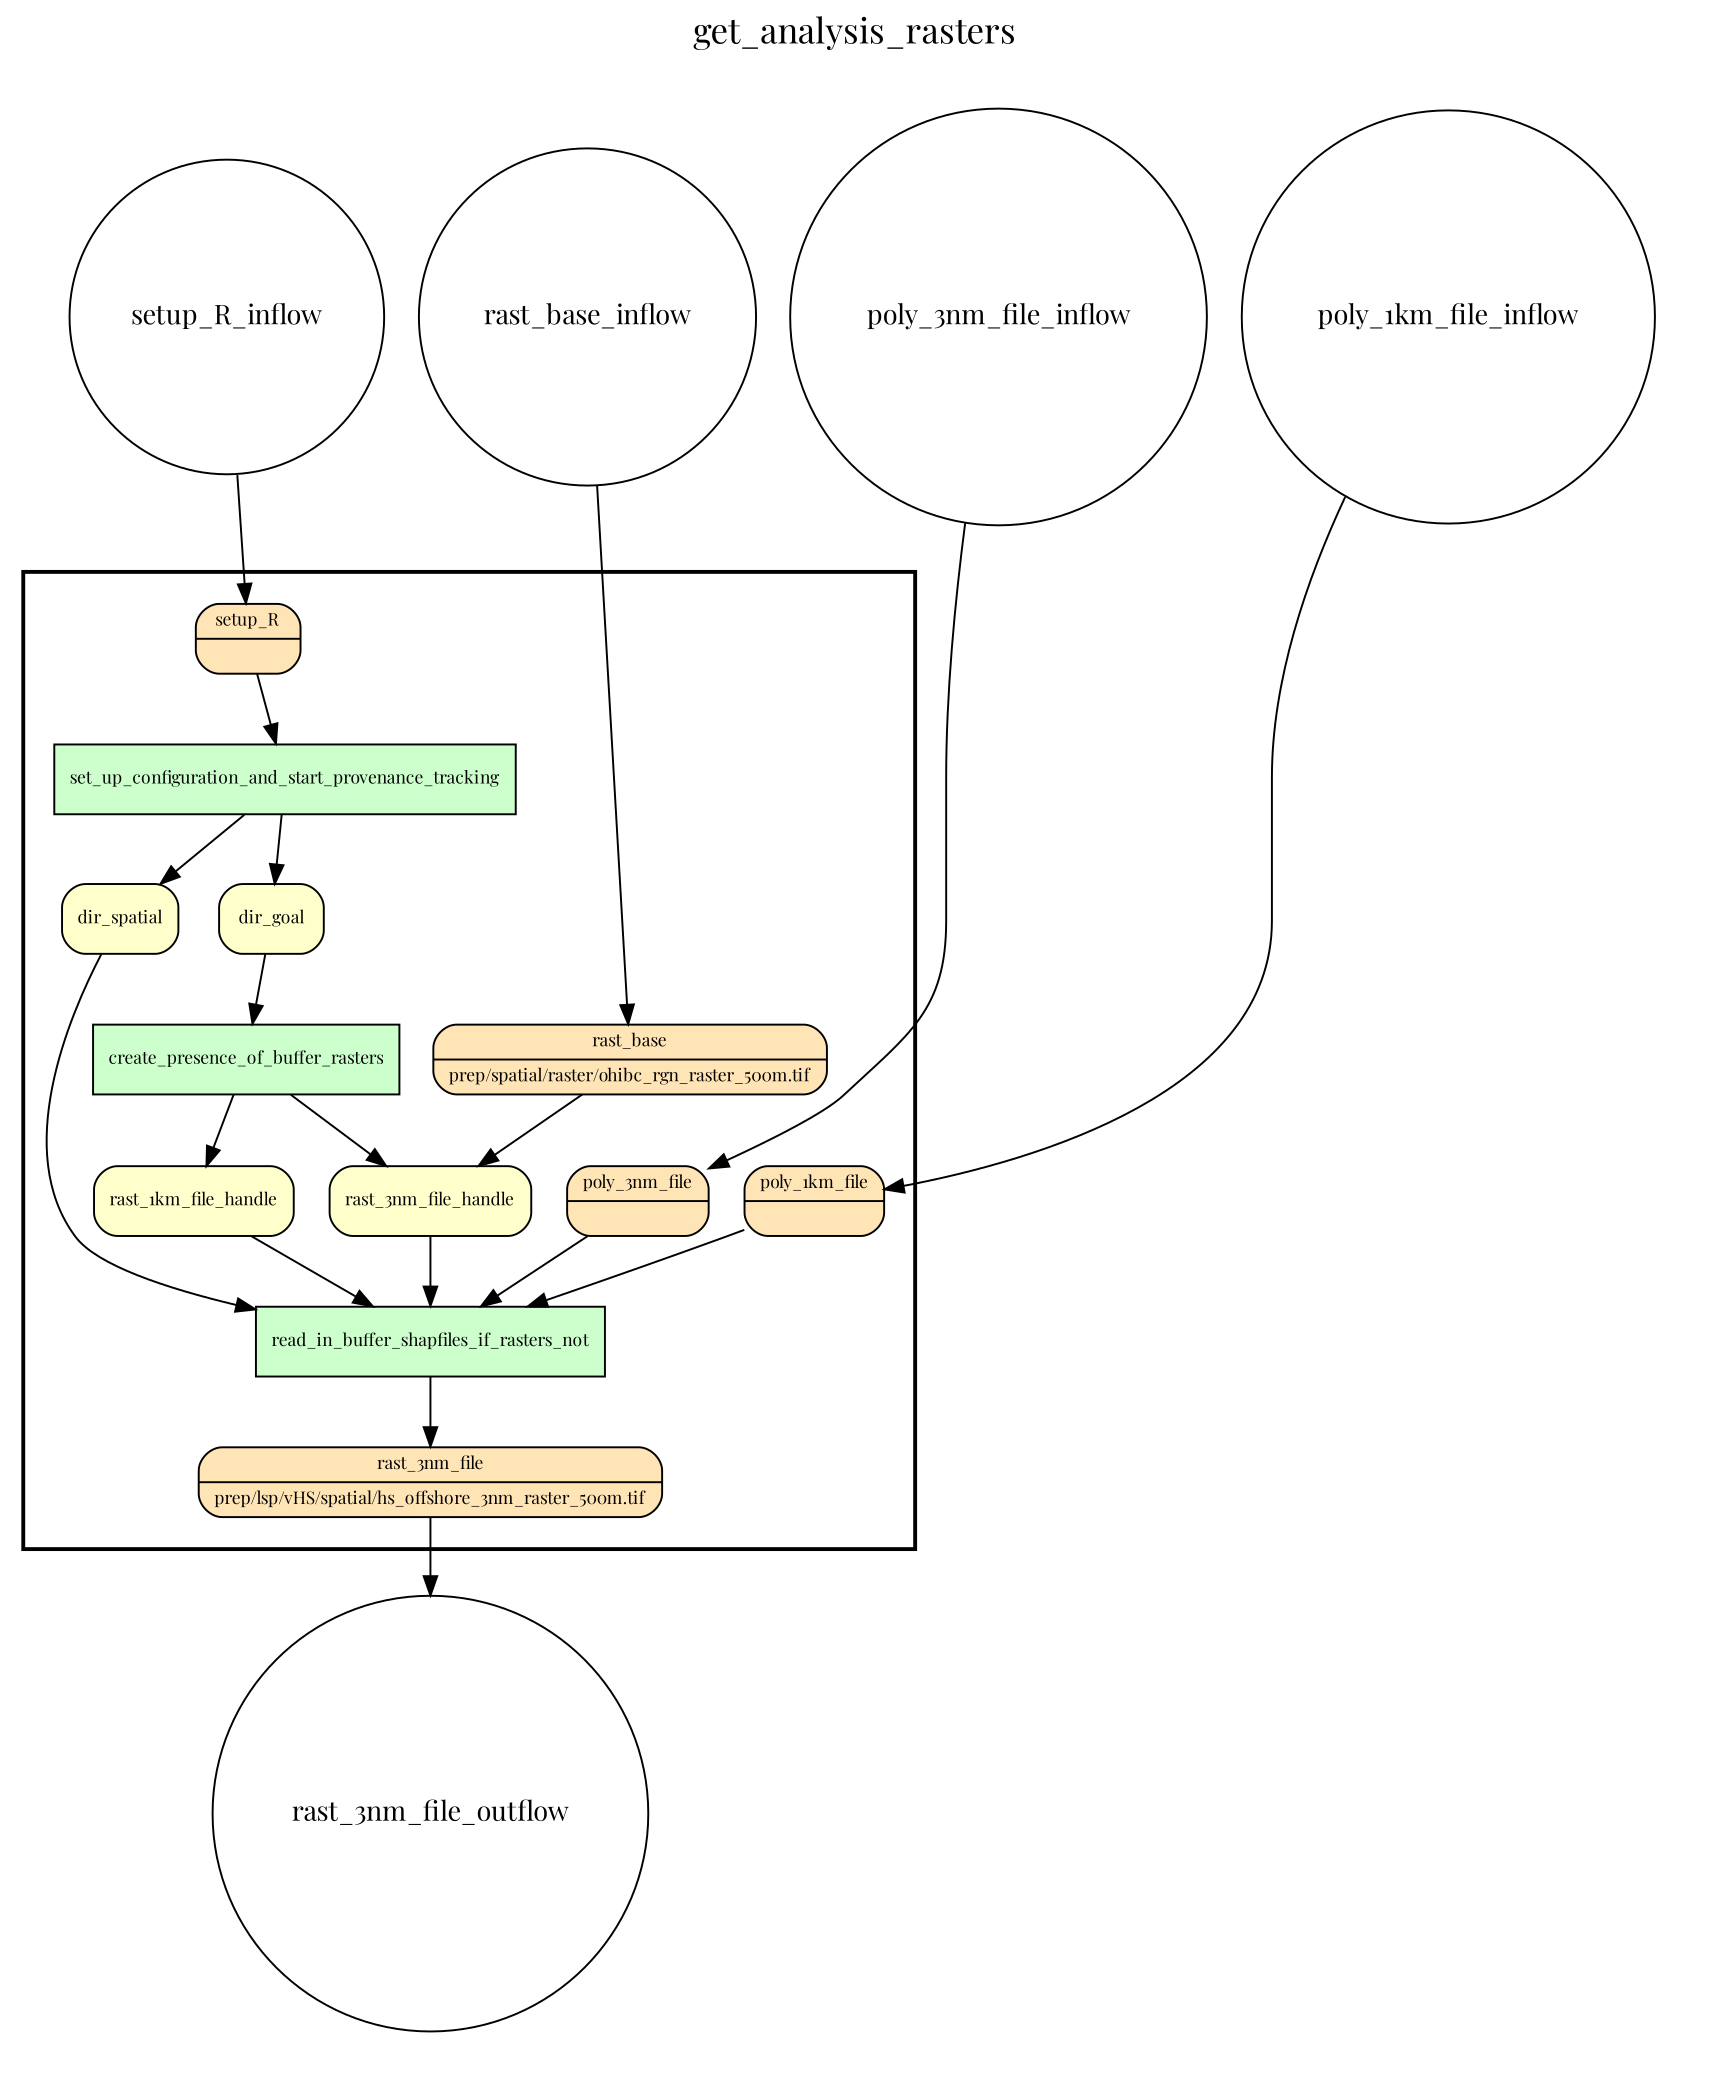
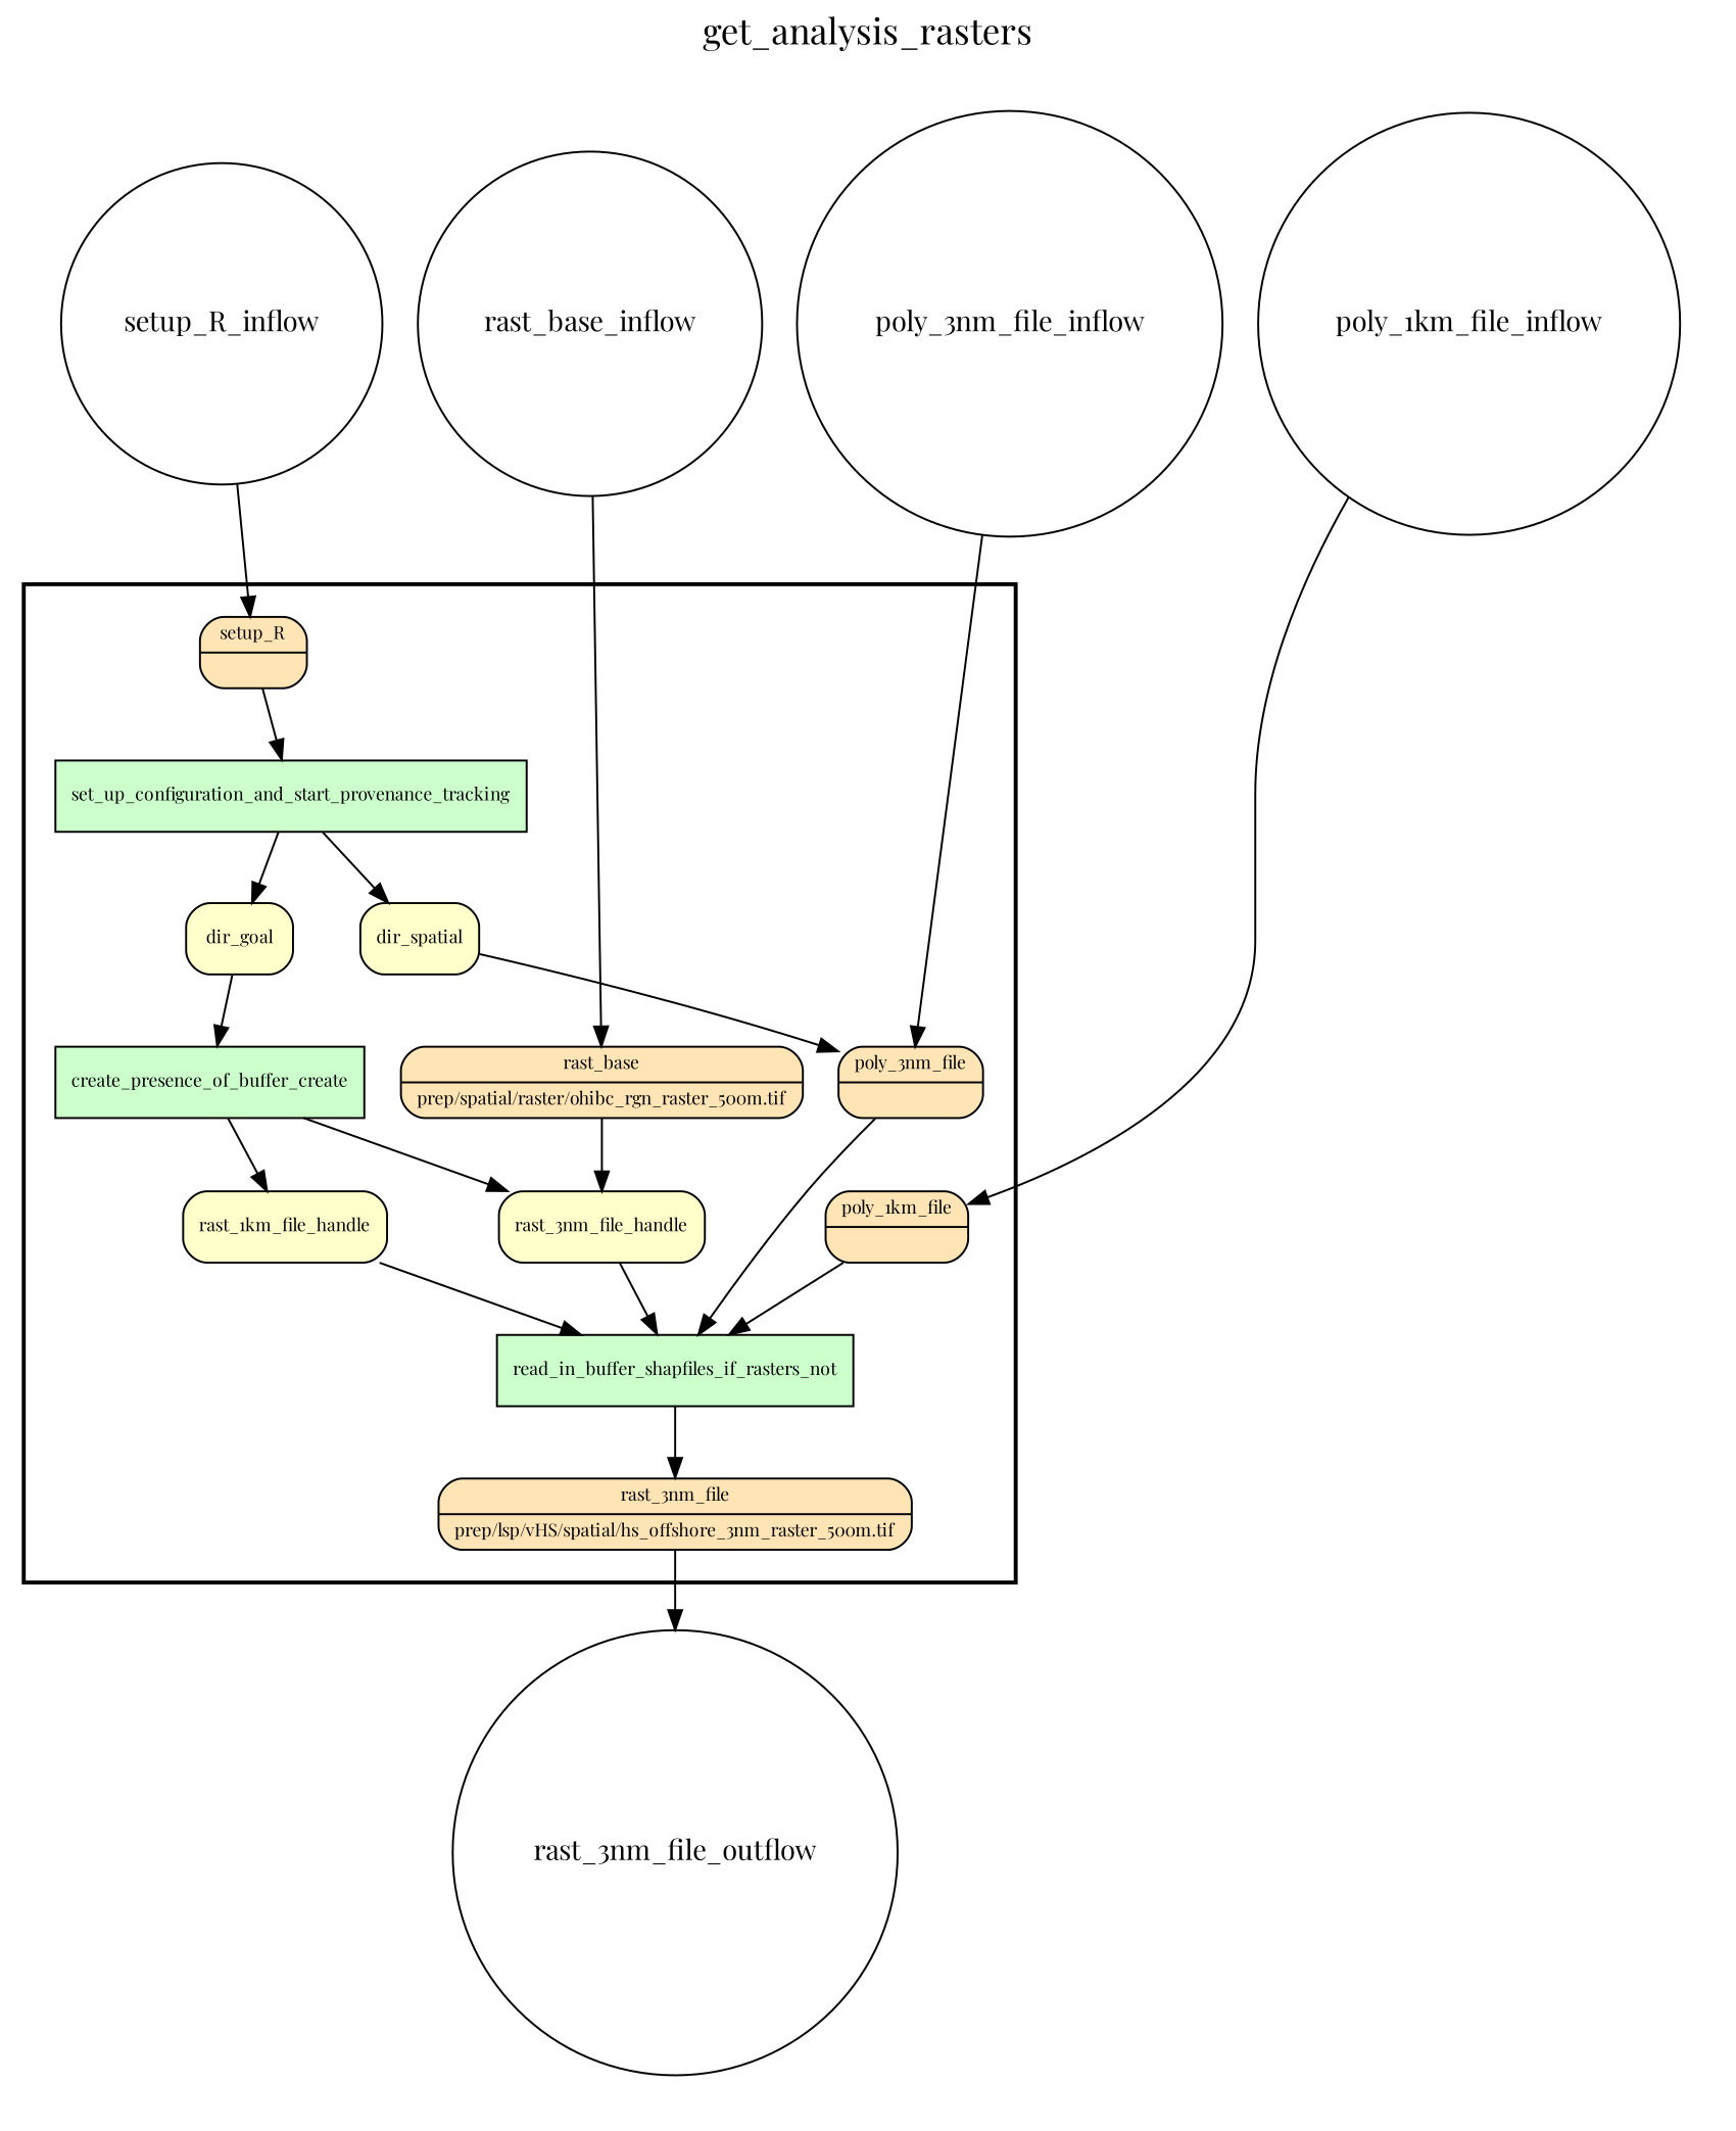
  digraph {
    fontname="Playfair Display"
    fontsize=18
    label=get_analysis_rasters
    labelloc=t
    rankdir=TB
    node [fillcolor="#FFE4B5" fontname="Playfair Display" fontsize=9 peripheries=1 shape=box style="rounded,filled"]
    edge [fontname="Playfair Display"]
-   create_presence_of_buffer_rasters [fillcolor="#CCFFCC" style=filled]
+   create_presence_of_buffer_rasters [fillcolor="#CCFFCC" style=filled label=create_presence_of_buffer_create]
    set_up_configuration_and_start_provenance_tracking [fillcolor="#CCFFCC" style=filled]
    read_in_buffer_shapfiles_if_rasters_not [fillcolor="#CCFFCC" style=filled]
    dir_spatial [fillcolor="#FFFFCC"]
    dir_goal [fillcolor="#FFFFCC"]
    rast_3nm_file_handle [fillcolor="#FFFFCC"]
    rast_1km_file_handle [fillcolor="#FFFFCC"]
    n8 [label="{<f0> setup_R |<f1>}" rankdir=LR shape=record]
    n9 [label="{<f0> rast_base |<f1>prep/spatial/raster/ohibc_rgn_raster_500m.tif\l}" rankdir=LR shape=record]
    n10 [label="{<f0> poly_3nm_file |<f1>}" rankdir=LR shape=record]
    n11 [label="{<f0> poly_1km_file |<f1>}" rankdir=LR shape=record]
    n12 [label="{<f0> rast_3nm_file |<f1>prep/lsp/vHS/spatial/hs_offshore_3nm_raster_500m.tif\l}" rankdir=LR shape=record]
    setup_R_inflow [fillcolor="#FFFFFF" shape=circle width=0.2 fontsize="" style=""]
    rast_base_inflow [fillcolor="#FFFFFF" shape=circle width=0.2 fontsize="" style=""]
    poly_3nm_file_inflow [fillcolor="#FFFFFF" shape=circle width=0.2 fontsize="" style=""]
    poly_1km_file_inflow [fillcolor="#FFFFFF" shape=circle width=0.2 fontsize="" style=""]
    rast_3nm_file_outflow [fillcolor="#FFFFFF" shape=circle width=0.2 fontsize="" style=""]
    subgraph cluster_1 {
      color=black
      label=""
      penwidth=2
      subgraph cluster_2 {
        color=white
        label=""
        penwidth=2
        create_presence_of_buffer_rasters
        set_up_configuration_and_start_provenance_tracking
        read_in_buffer_shapfiles_if_rasters_not
        dir_spatial
        dir_goal
        rast_3nm_file_handle
        rast_1km_file_handle
        n8
        n9
        n10
        n11
        n12
      }
    }
    subgraph cluster_3 {
      color=white
      label=""
      penwidth=2
      subgraph cluster_4 {
        color=white
        label=""
        penwidth=2
        setup_R_inflow
        rast_base_inflow
        poly_3nm_file_inflow
        poly_1km_file_inflow
      }
    }
    subgraph cluster_5 {
      color=white
      label=""
      penwidth=2
      subgraph cluster_6 {
        color=white
        label=""
        penwidth=2
        rast_3nm_file_outflow
      }
    }
    create_presence_of_buffer_rasters -> rast_3nm_file_handle
    create_presence_of_buffer_rasters -> rast_1km_file_handle
    set_up_configuration_and_start_provenance_tracking -> dir_spatial
    set_up_configuration_and_start_provenance_tracking -> dir_goal
    read_in_buffer_shapfiles_if_rasters_not -> n12
-   dir_spatial -> read_in_buffer_shapfiles_if_rasters_not
+   dir_spatial -> n10
    dir_goal -> create_presence_of_buffer_rasters
    rast_3nm_file_handle -> read_in_buffer_shapfiles_if_rasters_not
    rast_1km_file_handle -> read_in_buffer_shapfiles_if_rasters_not
    n8 -> set_up_configuration_and_start_provenance_tracking
    n9 -> rast_3nm_file_handle
    n10 -> read_in_buffer_shapfiles_if_rasters_not
    n11 -> read_in_buffer_shapfiles_if_rasters_not
    n12 -> rast_3nm_file_outflow
    setup_R_inflow -> n8
    rast_base_inflow -> n9
    poly_3nm_file_inflow -> n10
    poly_1km_file_inflow -> n11
  }
